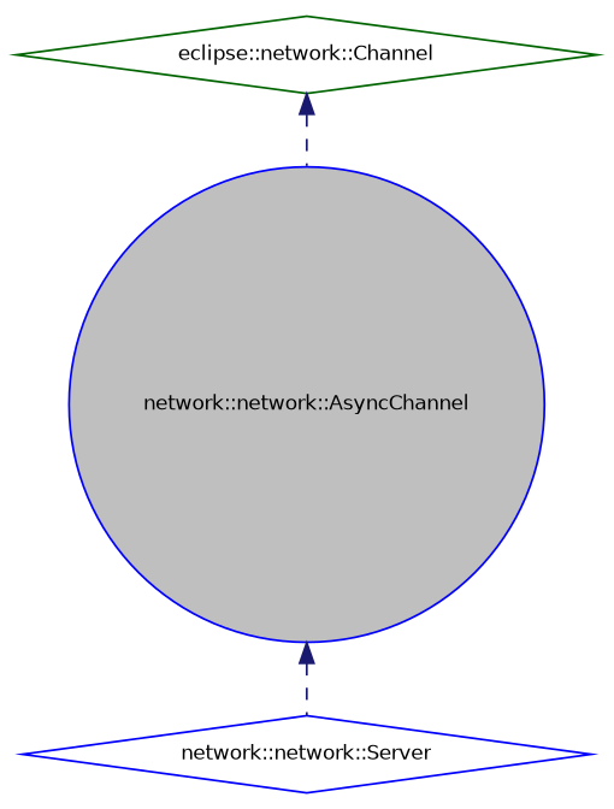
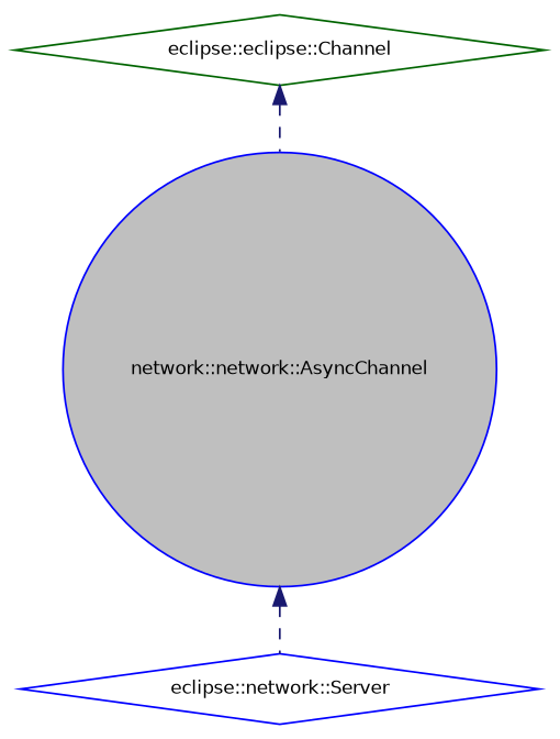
  digraph {
    node [color=blue fillcolor=white fontname=Helvetica fontsize=10 shape=diamond style=filled]
    edge [color=midnightblue dir=back fontname=Helvetica fontsize=10 labelfontname=Helvetica labelfontsize=10 style=dashed]
    n1 [fillcolor=grey75 fontcolor=black height=0.2 label="network::network::AsyncChannel" shape=circle width=0.4]
-   n2 [height=0.2 label="network::network::Server" width=0.4]
-   n3 [color=darkgreen height=0.2 label="eclipse::network::Channel" width=0.4]
+   n2 [height=0.2 label="eclipse::network::Server" width=0.4]
+   n3 [color=darkgreen height=0.2 label="eclipse::eclipse::Channel" width=0.4]
    n1 -> n2
    n3 -> n1
  }
